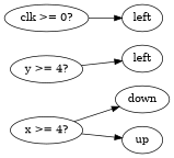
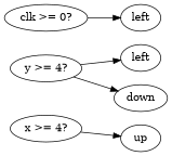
  digraph {
    rankdir=LR
    n1 [label="y >= 4?"]
    n2 [label=left]
    n3 [label="clk >= 0?"]
    n4 [label=left]
    n5 [label="x >= 4?"]
    n6 [label=down]
    n7 [label=up]
    n1 -> n2
    n3 -> n4
-   n5 -> n6
+   n1 -> n6
    n5 -> n7
  }
